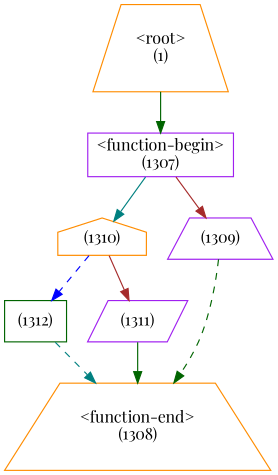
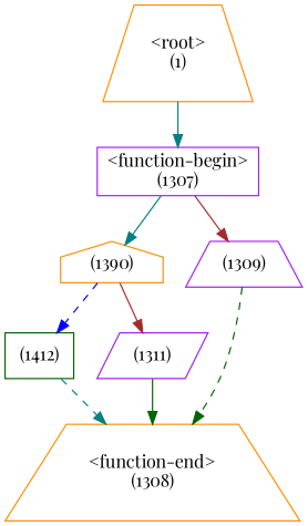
  digraph {
    fontname="Playfair Display"
    node [color=darkorange fontname="Playfair Display" shape=trapezium]
    edge [color=teal fontname="Playfair Display" style=solid]
-   n1 [color=darkgreen label="(1312)" shape=box]
+   n1 [color=darkgreen label="(1412)" shape=box]
    n2 [label="<function-end>\n(1308)"]
-   n3 [label="(1310)" shape=house]
+   n3 [label="(1390)" shape=house]
    n4 [color=purple label="(1311)" shape=parallelogram]
    n5 [color=purple label="<function-begin>\n(1307)" shape=box]
    n6 [color=purple label="(1309)"]
    n7 [label="<root>\n(1)"]
    n1 -> n2 [style=dashed]
    n3 -> n1 [color=blue style=dashed]
    n3 -> n4 [color=brown]
    n4 -> n2 [color=darkgreen]
    n5 -> n3
    n5 -> n6 [color=brown]
    n6 -> n2 [color=darkgreen style=dashed]
-   n7 -> n5 [color=darkgreen]
+   n7 -> n5
  }
